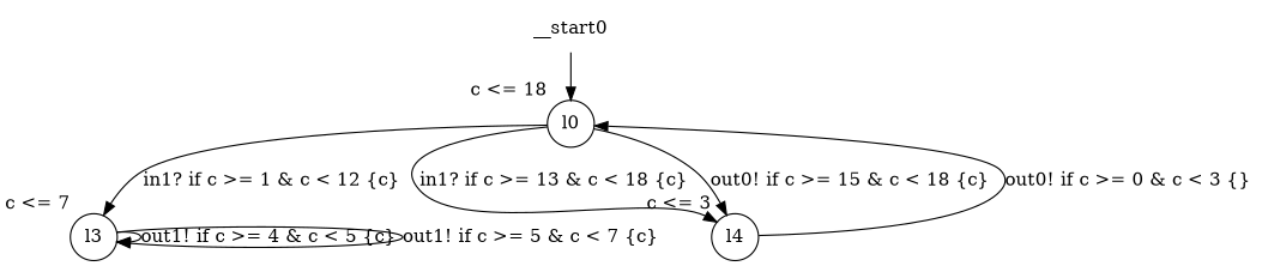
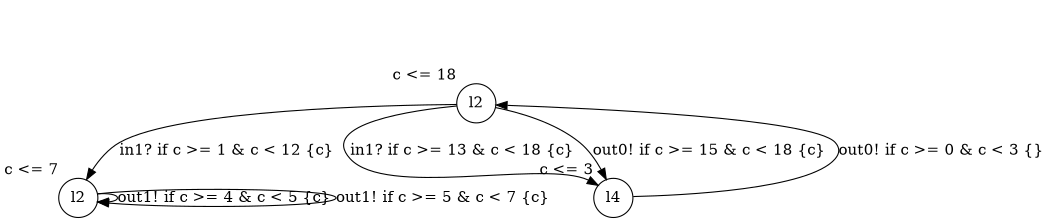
  digraph {
    node [shape=circle margin=0]
-   __start0 [shape=none margin=""]
-   n2 [label=l0 xlabel="c <= 18"]
-   n3 [label=l3 xlabel="c <= 7"]
+   n2 [label=l2 xlabel="c <= 18"]
+   n3 [label=l2 xlabel="c <= 7"]
    n4 [label=l4 xlabel="c <= 3"]
-   __start0 -> n2
    n2 -> n3 [label="in1? if c >= 1 & c < 12 {c} "]
    n2 -> n4 [label="in1? if c >= 13 & c < 18 {c} "]
    n2 -> n4 [label="out0! if c >= 15 & c < 18 {c} "]
    n3 -> n3 [label="out1! if c >= 4 & c < 5 {c} "]
    n3 -> n3 [label="out1! if c >= 5 & c < 7 {c} "]
    n4 -> n2 [label="out0! if c >= 0 & c < 3 {} "]
  }
